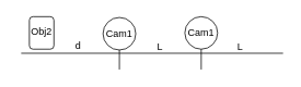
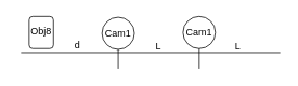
  <mxCell id="0" />
  <mxCell id="1" parent="0" />
  <mxCell id="2" value="" style="endArrow=none;html=1;rounded=0;" edge="1" parent="1"><mxGeometry width="50" height="50" relative="1" as="geometry"><mxPoint x="25" y="65" as="sourcePoint" /><mxPoint x="345" y="65" as="targetPoint" /></mxGeometry></mxCell>
  <mxCell id="3" value="" style="endArrow=none;html=1;rounded=0;" edge="1" parent="1"><mxGeometry width="50" height="50" relative="1" as="geometry"><mxPoint x="145" y="85" as="sourcePoint" /><mxPoint x="145" y="45" as="targetPoint" /></mxGeometry></mxCell>
  <mxCell id="4" value="" style="endArrow=none;html=1;rounded=0;" edge="1" parent="1"><mxGeometry width="50" height="50" relative="1" as="geometry"><mxPoint x="245" y="85" as="sourcePoint" /><mxPoint x="245" y="45" as="targetPoint" /></mxGeometry></mxCell>
  <mxCell id="5" value="L" style="text;html=1;strokeColor=none;fillColor=none;align=center;verticalAlign=middle;whiteSpace=wrap;rounded=0;" vertex="1" parent="1"><mxGeometry x="165" y="42" width="60" height="30" as="geometry" /></mxCell>
  <mxCell id="6" value="L" style="text;html=1;strokeColor=none;fillColor=none;align=center;verticalAlign=middle;whiteSpace=wrap;rounded=0;" vertex="1" parent="1"><mxGeometry x="263" y="42" width="60" height="30" as="geometry" /></mxCell>
  <mxCell id="7" value="d" style="text;html=1;strokeColor=none;fillColor=none;align=center;verticalAlign=middle;whiteSpace=wrap;rounded=0;" vertex="1" parent="1"><mxGeometry x="65" y="41" width="60" height="30" as="geometry" /></mxCell>
  <mxCell id="8" value="" style="rounded=1;whiteSpace=wrap;html=1;" vertex="1" parent="1"><mxGeometry x="35" y="20" width="30" height="40" as="geometry" /></mxCell>
- <mxCell id="9" value="Obj2" style="text;html=1;strokeColor=none;fillColor=none;align=center;verticalAlign=middle;whiteSpace=wrap;rounded=0;" vertex="1" parent="1"><mxGeometry x="20" y="24" width="60" height="30" as="geometry" /></mxCell>
+ <mxCell id="9" value="Obj8" style="text;html=1;strokeColor=none;fillColor=none;align=center;verticalAlign=middle;whiteSpace=wrap;rounded=0;" vertex="1" parent="1"><mxGeometry x="20" y="24" width="60" height="30" as="geometry" /></mxCell>
  <mxCell id="10" value="Cam1" style="ellipse;whiteSpace=wrap;html=1;aspect=fixed;" vertex="1" parent="1"><mxGeometry x="125" y="21" width="40" height="40" as="geometry" /></mxCell>
  <mxCell id="11" value="Cam1" style="ellipse;whiteSpace=wrap;html=1;aspect=fixed;" vertex="1" parent="1"><mxGeometry x="225" y="20" width="40" height="40" as="geometry" /></mxCell>
